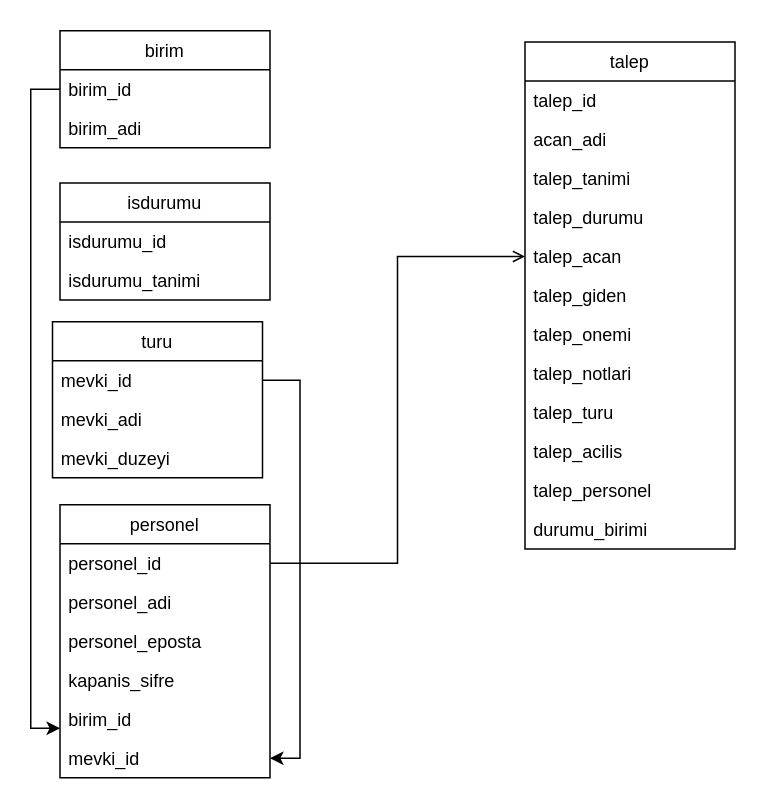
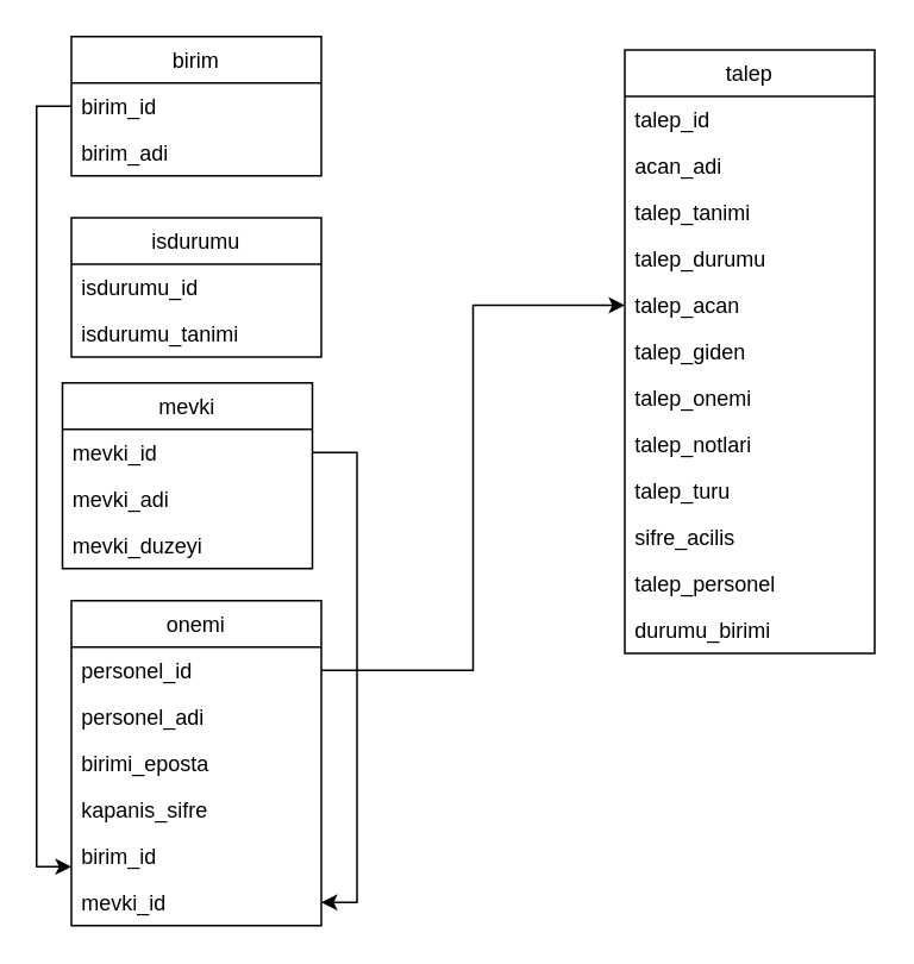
  <mxCell id="0" />
  <mxCell id="1" parent="0" />
  <mxCell id="2" value="birim" style="swimlane;fontStyle=0;childLayout=stackLayout;horizontal=1;startSize=26;fillColor=none;horizontalStack=0;resizeParent=1;resizeParentMax=0;resizeLast=0;collapsible=1;marginBottom=0;" parent="1" vertex="1"><mxGeometry x="39.5" y="20" width="140" height="78" as="geometry" /></mxCell>
  <mxCell id="3" value="birim_id" style="text;strokeColor=none;fillColor=none;align=left;verticalAlign=top;spacingLeft=4;spacingRight=4;overflow=hidden;rotatable=0;points=[[0,0.5],[1,0.5]];portConstraint=eastwest;" parent="2" vertex="1"><mxGeometry y="26" width="140" height="26" as="geometry" /></mxCell>
  <mxCell id="4" value="birim_adi&#10;" style="text;strokeColor=none;fillColor=none;align=left;verticalAlign=top;spacingLeft=4;spacingRight=4;overflow=hidden;rotatable=0;points=[[0,0.5],[1,0.5]];portConstraint=eastwest;" parent="2" vertex="1"><mxGeometry y="52" width="140" height="26" as="geometry" /></mxCell>
  <mxCell id="5" value="isdurumu" style="swimlane;fontStyle=0;childLayout=stackLayout;horizontal=1;startSize=26;fillColor=none;horizontalStack=0;resizeParent=1;resizeParentMax=0;resizeLast=0;collapsible=1;marginBottom=0;" parent="1" vertex="1"><mxGeometry x="39.5" y="121.5" width="140" height="78" as="geometry" /></mxCell>
  <mxCell id="6" value="isdurumu_id" style="text;strokeColor=none;fillColor=none;align=left;verticalAlign=top;spacingLeft=4;spacingRight=4;overflow=hidden;rotatable=0;points=[[0,0.5],[1,0.5]];portConstraint=eastwest;" parent="5" vertex="1"><mxGeometry y="26" width="140" height="26" as="geometry" /></mxCell>
  <mxCell id="7" value="isdurumu_tanimi" style="text;strokeColor=none;fillColor=none;align=left;verticalAlign=top;spacingLeft=4;spacingRight=4;overflow=hidden;rotatable=0;points=[[0,0.5],[1,0.5]];portConstraint=eastwest;" parent="5" vertex="1"><mxGeometry y="52" width="140" height="26" as="geometry" /></mxCell>
- <mxCell id="8" value="turu" style="swimlane;fontStyle=0;childLayout=stackLayout;horizontal=1;startSize=26;fillColor=none;horizontalStack=0;resizeParent=1;resizeParentMax=0;resizeLast=0;collapsible=1;marginBottom=0;" parent="1" vertex="1"><mxGeometry x="34.5" y="214" width="140" height="104" as="geometry" /></mxCell>
+ <mxCell id="8" value="mevki" style="swimlane;fontStyle=0;childLayout=stackLayout;horizontal=1;startSize=26;fillColor=none;horizontalStack=0;resizeParent=1;resizeParentMax=0;resizeLast=0;collapsible=1;marginBottom=0;" parent="1" vertex="1"><mxGeometry x="34.5" y="214" width="140" height="104" as="geometry" /></mxCell>
  <mxCell id="9" value="mevki_id" style="text;strokeColor=none;fillColor=none;align=left;verticalAlign=top;spacingLeft=4;spacingRight=4;overflow=hidden;rotatable=0;points=[[0,0.5],[1,0.5]];portConstraint=eastwest;" parent="8" vertex="1"><mxGeometry y="26" width="140" height="26" as="geometry" /></mxCell>
  <mxCell id="10" value="mevki_adi" style="text;strokeColor=none;fillColor=none;align=left;verticalAlign=top;spacingLeft=4;spacingRight=4;overflow=hidden;rotatable=0;points=[[0,0.5],[1,0.5]];portConstraint=eastwest;" parent="8" vertex="1"><mxGeometry y="52" width="140" height="26" as="geometry" /></mxCell>
  <mxCell id="11" value="mevki_duzeyi" style="text;strokeColor=none;fillColor=none;align=left;verticalAlign=top;spacingLeft=4;spacingRight=4;overflow=hidden;rotatable=0;points=[[0,0.5],[1,0.5]];portConstraint=eastwest;" parent="8" vertex="1"><mxGeometry y="78" width="140" height="26" as="geometry" /></mxCell>
- <mxCell id="12" value="personel" style="swimlane;fontStyle=0;childLayout=stackLayout;horizontal=1;startSize=26;fillColor=none;horizontalStack=0;resizeParent=1;resizeParentMax=0;resizeLast=0;collapsible=1;marginBottom=0;" parent="1" vertex="1"><mxGeometry x="39.5" y="336" width="140" height="182" as="geometry" /></mxCell>
+ <mxCell id="12" value="onemi" style="swimlane;fontStyle=0;childLayout=stackLayout;horizontal=1;startSize=26;fillColor=none;horizontalStack=0;resizeParent=1;resizeParentMax=0;resizeLast=0;collapsible=1;marginBottom=0;" parent="1" vertex="1"><mxGeometry x="39.5" y="336" width="140" height="182" as="geometry" /></mxCell>
  <mxCell id="13" value="personel_id" style="text;strokeColor=none;fillColor=none;align=left;verticalAlign=top;spacingLeft=4;spacingRight=4;overflow=hidden;rotatable=0;points=[[0,0.5],[1,0.5]];portConstraint=eastwest;" parent="12" vertex="1"><mxGeometry y="26" width="140" height="26" as="geometry" /></mxCell>
  <mxCell id="14" value="personel_adi&#10;" style="text;strokeColor=none;fillColor=none;align=left;verticalAlign=top;spacingLeft=4;spacingRight=4;overflow=hidden;rotatable=0;points=[[0,0.5],[1,0.5]];portConstraint=eastwest;" parent="12" vertex="1"><mxGeometry y="52" width="140" height="26" as="geometry" /></mxCell>
- <mxCell id="15" value="personel_eposta" style="text;strokeColor=none;fillColor=none;align=left;verticalAlign=top;spacingLeft=4;spacingRight=4;overflow=hidden;rotatable=0;points=[[0,0.5],[1,0.5]];portConstraint=eastwest;" parent="12" vertex="1"><mxGeometry y="78" width="140" height="26" as="geometry" /></mxCell>
+ <mxCell id="15" value="birimi_eposta" style="text;strokeColor=none;fillColor=none;align=left;verticalAlign=top;spacingLeft=4;spacingRight=4;overflow=hidden;rotatable=0;points=[[0,0.5],[1,0.5]];portConstraint=eastwest;" parent="12" vertex="1"><mxGeometry y="78" width="140" height="26" as="geometry" /></mxCell>
  <mxCell id="16" value="kapanis_sifre" style="text;strokeColor=none;fillColor=none;align=left;verticalAlign=top;spacingLeft=4;spacingRight=4;overflow=hidden;rotatable=0;points=[[0,0.5],[1,0.5]];portConstraint=eastwest;" parent="12" vertex="1"><mxGeometry y="104" width="140" height="26" as="geometry" /></mxCell>
  <mxCell id="17" value="birim_id" style="text;strokeColor=none;fillColor=none;align=left;verticalAlign=top;spacingLeft=4;spacingRight=4;overflow=hidden;rotatable=0;points=[[0,0.5],[1,0.5]];portConstraint=eastwest;" vertex="1" parent="12"><mxGeometry y="130" width="140" height="26" as="geometry" /></mxCell>
  <mxCell id="18" value="mevki_id" style="text;strokeColor=none;fillColor=none;align=left;verticalAlign=top;spacingLeft=4;spacingRight=4;overflow=hidden;rotatable=0;points=[[0,0.5],[1,0.5]];portConstraint=eastwest;" vertex="1" parent="12"><mxGeometry y="156" width="140" height="26" as="geometry" /></mxCell>
  <mxCell id="19" value="talep" style="swimlane;fontStyle=0;childLayout=stackLayout;horizontal=1;startSize=26;fillColor=none;horizontalStack=0;resizeParent=1;resizeParentMax=0;resizeLast=0;collapsible=1;marginBottom=0;" parent="1" vertex="1"><mxGeometry x="349.5" y="27.5" width="140" height="338" as="geometry" /></mxCell>
  <mxCell id="20" value="talep_id" style="text;strokeColor=none;fillColor=none;align=left;verticalAlign=top;spacingLeft=4;spacingRight=4;overflow=hidden;rotatable=0;points=[[0,0.5],[1,0.5]];portConstraint=eastwest;" parent="19" vertex="1"><mxGeometry y="26" width="140" height="26" as="geometry" /></mxCell>
  <mxCell id="21" value="acan_adi" style="text;strokeColor=none;fillColor=none;align=left;verticalAlign=top;spacingLeft=4;spacingRight=4;overflow=hidden;rotatable=0;points=[[0,0.5],[1,0.5]];portConstraint=eastwest;" parent="19" vertex="1"><mxGeometry y="52" width="140" height="26" as="geometry" /></mxCell>
  <mxCell id="22" value="talep_tanimi" style="text;strokeColor=none;fillColor=none;align=left;verticalAlign=top;spacingLeft=4;spacingRight=4;overflow=hidden;rotatable=0;points=[[0,0.5],[1,0.5]];portConstraint=eastwest;" parent="19" vertex="1"><mxGeometry y="78" width="140" height="26" as="geometry" /></mxCell>
  <mxCell id="23" value="talep_durumu" style="text;strokeColor=none;fillColor=none;align=left;verticalAlign=top;spacingLeft=4;spacingRight=4;overflow=hidden;rotatable=0;points=[[0,0.5],[1,0.5]];portConstraint=eastwest;" parent="19" vertex="1"><mxGeometry y="104" width="140" height="26" as="geometry" /></mxCell>
  <mxCell id="24" value="talep_acan" style="text;strokeColor=none;fillColor=none;align=left;verticalAlign=top;spacingLeft=4;spacingRight=4;overflow=hidden;rotatable=0;points=[[0,0.5],[1,0.5]];portConstraint=eastwest;" parent="19" vertex="1"><mxGeometry y="130" width="140" height="26" as="geometry" /></mxCell>
  <mxCell id="25" value="talep_giden&#10;" style="text;strokeColor=none;fillColor=none;align=left;verticalAlign=top;spacingLeft=4;spacingRight=4;overflow=hidden;rotatable=0;points=[[0,0.5],[1,0.5]];portConstraint=eastwest;" parent="19" vertex="1"><mxGeometry y="156" width="140" height="26" as="geometry" /></mxCell>
  <mxCell id="26" value="talep_onemi&#10;" style="text;strokeColor=none;fillColor=none;align=left;verticalAlign=top;spacingLeft=4;spacingRight=4;overflow=hidden;rotatable=0;points=[[0,0.5],[1,0.5]];portConstraint=eastwest;" vertex="1" parent="19"><mxGeometry y="182" width="140" height="26" as="geometry" /></mxCell>
  <mxCell id="27" value="talep_notlari&#10;" style="text;strokeColor=none;fillColor=none;align=left;verticalAlign=top;spacingLeft=4;spacingRight=4;overflow=hidden;rotatable=0;points=[[0,0.5],[1,0.5]];portConstraint=eastwest;" vertex="1" parent="19"><mxGeometry y="208" width="140" height="26" as="geometry" /></mxCell>
  <mxCell id="28" value="talep_turu&#10;" style="text;strokeColor=none;fillColor=none;align=left;verticalAlign=top;spacingLeft=4;spacingRight=4;overflow=hidden;rotatable=0;points=[[0,0.5],[1,0.5]];portConstraint=eastwest;" vertex="1" parent="19"><mxGeometry y="234" width="140" height="26" as="geometry" /></mxCell>
- <mxCell id="29" value="talep_acilis&#10;" style="text;strokeColor=none;fillColor=none;align=left;verticalAlign=top;spacingLeft=4;spacingRight=4;overflow=hidden;rotatable=0;points=[[0,0.5],[1,0.5]];portConstraint=eastwest;" vertex="1" parent="19"><mxGeometry y="260" width="140" height="26" as="geometry" /></mxCell>
+ <mxCell id="29" value="sifre_acilis&#10;" style="text;strokeColor=none;fillColor=none;align=left;verticalAlign=top;spacingLeft=4;spacingRight=4;overflow=hidden;rotatable=0;points=[[0,0.5],[1,0.5]];portConstraint=eastwest;" vertex="1" parent="19"><mxGeometry y="260" width="140" height="26" as="geometry" /></mxCell>
  <mxCell id="30" value="talep_personel&#10;" style="text;strokeColor=none;fillColor=none;align=left;verticalAlign=top;spacingLeft=4;spacingRight=4;overflow=hidden;rotatable=0;points=[[0,0.5],[1,0.5]];portConstraint=eastwest;" vertex="1" parent="19"><mxGeometry y="286" width="140" height="26" as="geometry" /></mxCell>
  <mxCell id="31" value="durumu_birimi&#10;" style="text;strokeColor=none;fillColor=none;align=left;verticalAlign=top;spacingLeft=4;spacingRight=4;overflow=hidden;rotatable=0;points=[[0,0.5],[1,0.5]];portConstraint=eastwest;" vertex="1" parent="19"><mxGeometry y="312" width="140" height="26" as="geometry" /></mxCell>
  <mxCell id="32" style="edgeStyle=orthogonalEdgeStyle;rounded=0;orthogonalLoop=1;jettySize=auto;html=1;" edge="1" parent="1" source="3" target="17"><mxGeometry relative="1" as="geometry"><Array as="points"><mxPoint x="20" y="59" /><mxPoint x="20" y="485" /></Array></mxGeometry></mxCell>
  <mxCell id="33" style="edgeStyle=orthogonalEdgeStyle;rounded=0;orthogonalLoop=1;jettySize=auto;html=1;entryX=1;entryY=0.5;entryDx=0;entryDy=0;" edge="1" parent="1" source="9" target="18"><mxGeometry relative="1" as="geometry" /></mxCell>
- <mxCell id="34" style="edgeStyle=orthogonalEdgeStyle;rounded=0;orthogonalLoop=1;jettySize=auto;html=1;endArrow=open;" edge="1" parent="1" source="13" target="24"><mxGeometry relative="1" as="geometry" /></mxCell>
+ <mxCell id="34" style="edgeStyle=orthogonalEdgeStyle;rounded=0;orthogonalLoop=1;jettySize=auto;html=1;" edge="1" parent="1" source="13" target="24"><mxGeometry relative="1" as="geometry" /></mxCell>
